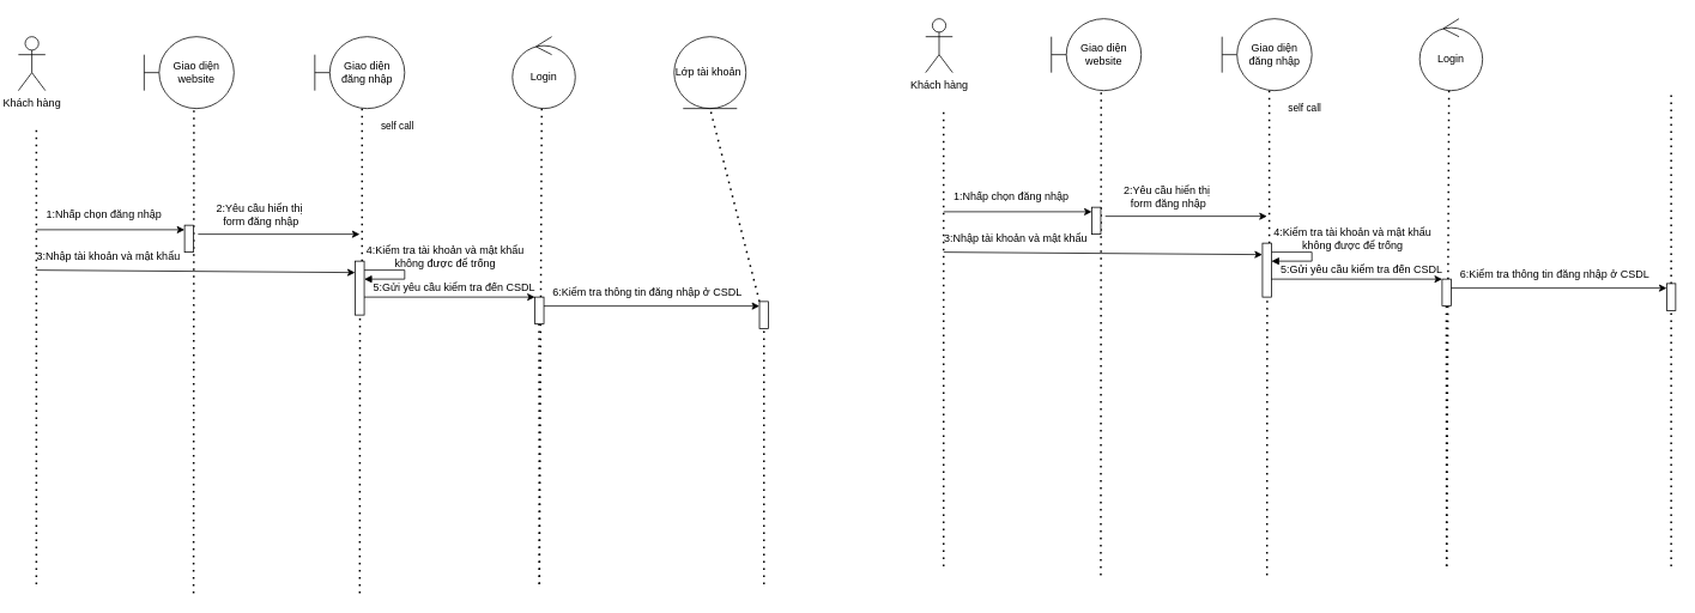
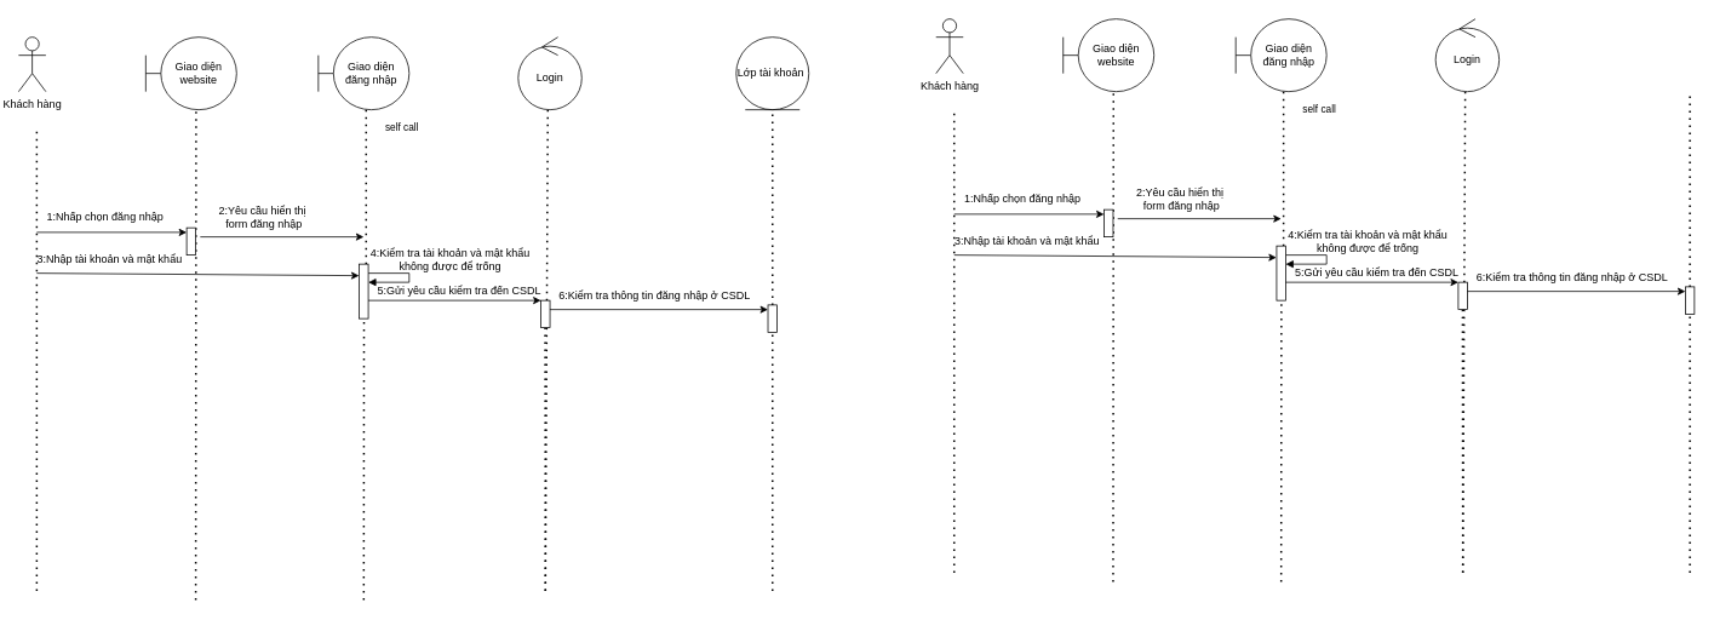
  <mxCell id="0" />
  <mxCell id="1" parent="0" />
  <mxCell id="2" value="Khách hàng" style="shape=umlActor;verticalLabelPosition=bottom;verticalAlign=top;html=1;" parent="1" vertex="1"><mxGeometry x="20" y="40" width="30" height="60" as="geometry" /></mxCell>
  <mxCell id="3" value="Giao diện website" style="shape=umlBoundary;whiteSpace=wrap;html=1;" parent="1" vertex="1"><mxGeometry x="160" y="40" width="100" height="80" as="geometry" /></mxCell>
  <mxCell id="4" value="Giao diện đăng nhập" style="shape=umlBoundary;whiteSpace=wrap;html=1;" parent="1" vertex="1"><mxGeometry x="350" y="40" width="100" height="80" as="geometry" /></mxCell>
  <mxCell id="5" value="Login" style="ellipse;shape=umlControl;whiteSpace=wrap;html=1;" parent="1" vertex="1"><mxGeometry x="570" y="40" width="70" height="80" as="geometry" /></mxCell>
- <mxCell id="6" value="Lớp tài khoản&amp;nbsp;" style="ellipse;shape=umlEntity;whiteSpace=wrap;html=1;" parent="1" vertex="1"><mxGeometry x="750" y="40" width="80" height="80" as="geometry" /></mxCell>
+ <mxCell id="6" value="Lớp tài khoản&amp;nbsp;" style="ellipse;shape=umlEntity;whiteSpace=wrap;html=1;" parent="1" vertex="1"><mxGeometry x="810" y="40" width="80" height="80" as="geometry" /></mxCell>
  <mxCell id="7" value="" style="endArrow=none;dashed=1;html=1;dashPattern=1 3;strokeWidth=2;rounded=0;" parent="1" edge="1"><mxGeometry width="50" height="50" relative="1" as="geometry"><mxPoint x="40" y="650" as="sourcePoint" /><mxPoint x="40" y="140" as="targetPoint" /></mxGeometry></mxCell>
  <mxCell id="8" value="" style="endArrow=none;dashed=1;html=1;dashPattern=1 3;strokeWidth=2;rounded=0;entryX=0.554;entryY=1.005;entryDx=0;entryDy=0;entryPerimeter=0;" parent="1" target="3" edge="1"><mxGeometry width="50" height="50" relative="1" as="geometry"><mxPoint x="215" y="660" as="sourcePoint" /><mxPoint x="199.66" y="150" as="targetPoint" /></mxGeometry></mxCell>
  <mxCell id="9" value="" style="endArrow=none;dashed=1;html=1;dashPattern=1 3;strokeWidth=2;rounded=0;entryX=0.526;entryY=0.993;entryDx=0;entryDy=0;entryPerimeter=0;" parent="1" source="19" target="4" edge="1"><mxGeometry width="50" height="50" relative="1" as="geometry"><mxPoint x="400" y="660" as="sourcePoint" /><mxPoint x="369.5" y="150" as="targetPoint" /></mxGeometry></mxCell>
  <mxCell id="10" value="" style="endArrow=none;dashed=1;html=1;dashPattern=1 3;strokeWidth=2;rounded=0;entryX=0.466;entryY=1.005;entryDx=0;entryDy=0;entryPerimeter=0;" parent="1" target="5" edge="1"><mxGeometry width="50" height="50" relative="1" as="geometry"><mxPoint x="600" y="650" as="sourcePoint" /><mxPoint x="544.5" y="150" as="targetPoint" /></mxGeometry></mxCell>
  <mxCell id="11" value="" style="endArrow=none;dashed=1;html=1;dashPattern=1 3;strokeWidth=2;rounded=0;entryX=0.5;entryY=1;entryDx=0;entryDy=0;" parent="1" source="28" target="6" edge="1"><mxGeometry width="50" height="50" relative="1" as="geometry"><mxPoint x="850" y="650" as="sourcePoint" /><mxPoint x="709.5" y="150" as="targetPoint" /></mxGeometry></mxCell>
  <mxCell id="12" value="" style="endArrow=classic;html=1;rounded=0;entryX=0;entryY=0;entryDx=0;entryDy=5;entryPerimeter=0;" parent="1" target="14" edge="1"><mxGeometry width="50" height="50" relative="1" as="geometry"><mxPoint x="40" y="255" as="sourcePoint" /><mxPoint x="200" y="260" as="targetPoint" /></mxGeometry></mxCell>
  <mxCell id="13" value="1:Nhấp chọn đăng nhập" style="text;html=1;align=center;verticalAlign=middle;resizable=0;points=[];autosize=1;strokeColor=none;fillColor=none;" parent="1" vertex="1"><mxGeometry x="40" y="223" width="150" height="30" as="geometry" /></mxCell>
  <mxCell id="14" value="" style="html=1;points=[[0,0,0,0,5],[0,1,0,0,-5],[1,0,0,0,5],[1,1,0,0,-5]];perimeter=orthogonalPerimeter;outlineConnect=0;targetShapes=umlLifeline;portConstraint=eastwest;newEdgeStyle={&quot;curved&quot;:0,&quot;rounded&quot;:0};" parent="1" vertex="1"><mxGeometry x="205" y="250" width="10" height="30" as="geometry" /></mxCell>
  <mxCell id="15" value="" style="endArrow=classic;html=1;rounded=0;" parent="1" edge="1"><mxGeometry width="50" height="50" relative="1" as="geometry"><mxPoint x="220" y="260" as="sourcePoint" /><mxPoint x="400" y="260" as="targetPoint" /></mxGeometry></mxCell>
  <mxCell id="16" value="2:Yêu cầu hiển thị&amp;nbsp;&lt;br&gt;form đăng nhập" style="text;html=1;align=center;verticalAlign=middle;resizable=0;points=[];autosize=1;strokeColor=none;fillColor=none;" parent="1" vertex="1"><mxGeometry x="230" y="218" width="120" height="40" as="geometry" /></mxCell>
  <mxCell id="17" value="self call" style="html=1;align=left;spacingLeft=2;endArrow=block;rounded=0;edgeStyle=orthogonalEdgeStyle;curved=0;rounded=0;" parent="1" source="19" target="19" edge="1"><mxGeometry x="-0.294" y="100" relative="1" as="geometry"><mxPoint x="420" y="300" as="sourcePoint" /><Array as="points"><mxPoint x="450" y="300" /><mxPoint x="450" y="310" /></Array><mxPoint x="-20" y="-60" as="offset" /></mxGeometry></mxCell>
  <mxCell id="18" value="" style="endArrow=none;dashed=1;html=1;dashPattern=1 3;strokeWidth=2;rounded=0;entryX=0.526;entryY=0.993;entryDx=0;entryDy=0;entryPerimeter=0;" parent="1" target="19" edge="1"><mxGeometry width="50" height="50" relative="1" as="geometry"><mxPoint x="400" y="660" as="sourcePoint" /><mxPoint x="403" y="119" as="targetPoint" /></mxGeometry></mxCell>
  <mxCell id="19" value="" style="html=1;points=[[0,0,0,0,5],[0,1,0,0,-5],[1,0,0,0,5],[1,1,0,0,-5]];perimeter=orthogonalPerimeter;outlineConnect=0;targetShapes=umlLifeline;portConstraint=eastwest;newEdgeStyle={&quot;curved&quot;:0,&quot;rounded&quot;:0};" parent="1" vertex="1"><mxGeometry x="395" y="290" width="10" height="60" as="geometry" /></mxCell>
  <mxCell id="20" value="" style="endArrow=classic;html=1;rounded=0;entryX=-0.001;entryY=0.942;entryDx=0;entryDy=0;entryPerimeter=0;" parent="1" target="22" edge="1"><mxGeometry width="50" height="50" relative="1" as="geometry"><mxPoint x="40" y="300" as="sourcePoint" /><mxPoint x="210" y="300" as="targetPoint" /></mxGeometry></mxCell>
  <mxCell id="21" value="3:Nhập tài khoản và mật khẩu" style="text;html=1;align=center;verticalAlign=middle;resizable=0;points=[];autosize=1;strokeColor=none;fillColor=none;" parent="1" vertex="1"><mxGeometry x="30" y="270" width="180" height="30" as="geometry" /></mxCell>
  <mxCell id="22" value="4:Kiểm tra tài khoản và mật khẩu&lt;br&gt;không được để trống" style="text;html=1;align=center;verticalAlign=middle;resizable=0;points=[];autosize=1;strokeColor=none;fillColor=none;" parent="1" vertex="1"><mxGeometry x="395" y="265" width="200" height="40" as="geometry" /></mxCell>
  <mxCell id="23" value="" style="endArrow=none;dashed=1;html=1;dashPattern=1 3;strokeWidth=2;rounded=0;entryX=0.466;entryY=1.005;entryDx=0;entryDy=0;entryPerimeter=0;" parent="1" target="24" edge="1"><mxGeometry width="50" height="50" relative="1" as="geometry"><mxPoint x="600" y="650" as="sourcePoint" /><mxPoint x="603" y="120" as="targetPoint" /></mxGeometry></mxCell>
  <mxCell id="24" value="" style="html=1;points=[[0,0,0,0,5],[0,1,0,0,-5],[1,0,0,0,5],[1,1,0,0,-5]];perimeter=orthogonalPerimeter;outlineConnect=0;targetShapes=umlLifeline;portConstraint=eastwest;newEdgeStyle={&quot;curved&quot;:0,&quot;rounded&quot;:0};" parent="1" vertex="1"><mxGeometry x="595" y="330" width="10" height="30" as="geometry" /></mxCell>
  <mxCell id="25" value="" style="endArrow=classic;html=1;rounded=0;" parent="1" source="19" target="24" edge="1"><mxGeometry width="50" height="50" relative="1" as="geometry"><mxPoint x="580" y="420" as="sourcePoint" /><mxPoint x="630" y="370" as="targetPoint" /></mxGeometry></mxCell>
  <mxCell id="26" value="5:Gửi yêu cầu kiểm tra đến CSDL" style="text;html=1;align=center;verticalAlign=middle;resizable=0;points=[];autosize=1;strokeColor=none;fillColor=none;" parent="1" vertex="1"><mxGeometry x="405" y="305" width="200" height="30" as="geometry" /></mxCell>
  <mxCell id="27" value="" style="endArrow=none;dashed=1;html=1;dashPattern=1 3;strokeWidth=2;rounded=0;entryX=0.5;entryY=1;entryDx=0;entryDy=0;" parent="1" target="28" edge="1"><mxGeometry width="50" height="50" relative="1" as="geometry"><mxPoint x="850" y="650" as="sourcePoint" /><mxPoint x="850" y="120" as="targetPoint" /></mxGeometry></mxCell>
  <mxCell id="28" value="" style="html=1;points=[[0,0,0,0,5],[0,1,0,0,-5],[1,0,0,0,5],[1,1,0,0,-5]];perimeter=orthogonalPerimeter;outlineConnect=0;targetShapes=umlLifeline;portConstraint=eastwest;newEdgeStyle={&quot;curved&quot;:0,&quot;rounded&quot;:0};" parent="1" vertex="1"><mxGeometry x="845" y="335" width="10" height="30" as="geometry" /></mxCell>
  <mxCell id="29" value="" style="endArrow=classic;html=1;rounded=0;entryX=0;entryY=0;entryDx=0;entryDy=5;entryPerimeter=0;" parent="1" source="24" target="28" edge="1"><mxGeometry width="50" height="50" relative="1" as="geometry"><mxPoint x="640" y="360" as="sourcePoint" /><mxPoint x="690" y="310" as="targetPoint" /></mxGeometry></mxCell>
  <mxCell id="30" value="6:Kiểm tra thông tin đăng nhập ở CSDL" style="text;html=1;align=center;verticalAlign=middle;resizable=0;points=[];autosize=1;strokeColor=none;fillColor=none;" parent="1" vertex="1"><mxGeometry x="605" y="310" width="230" height="30" as="geometry" /></mxCell>
  <mxCell id="31" value="Khách hàng" style="shape=umlActor;verticalLabelPosition=bottom;verticalAlign=top;html=1;" vertex="1" parent="1"><mxGeometry x="1030" y="20" width="30" height="60" as="geometry" /></mxCell>
  <mxCell id="32" value="Giao diện website" style="shape=umlBoundary;whiteSpace=wrap;html=1;" vertex="1" parent="1"><mxGeometry x="1170" y="20" width="100" height="80" as="geometry" /></mxCell>
  <mxCell id="33" value="Giao diện đăng nhập" style="shape=umlBoundary;whiteSpace=wrap;html=1;" vertex="1" parent="1"><mxGeometry x="1360" y="20" width="100" height="80" as="geometry" /></mxCell>
  <mxCell id="34" value="Login" style="ellipse;shape=umlControl;whiteSpace=wrap;html=1;" vertex="1" parent="1"><mxGeometry x="1580" y="20" width="70" height="80" as="geometry" /></mxCell>
  <mxCell id="35" value="" style="endArrow=none;dashed=1;html=1;dashPattern=1 3;strokeWidth=2;rounded=0;" edge="1" parent="1"><mxGeometry width="50" height="50" relative="1" as="geometry"><mxPoint x="1050" y="630" as="sourcePoint" /><mxPoint x="1050" y="120" as="targetPoint" /></mxGeometry></mxCell>
  <mxCell id="36" value="" style="endArrow=none;dashed=1;html=1;dashPattern=1 3;strokeWidth=2;rounded=0;entryX=0.554;entryY=1.005;entryDx=0;entryDy=0;entryPerimeter=0;" edge="1" parent="1" target="32"><mxGeometry width="50" height="50" relative="1" as="geometry"><mxPoint x="1225" y="640" as="sourcePoint" /><mxPoint x="1209.66" y="130" as="targetPoint" /></mxGeometry></mxCell>
  <mxCell id="37" value="" style="endArrow=none;dashed=1;html=1;dashPattern=1 3;strokeWidth=2;rounded=0;entryX=0.526;entryY=0.993;entryDx=0;entryDy=0;entryPerimeter=0;" edge="1" parent="1" source="47" target="33"><mxGeometry width="50" height="50" relative="1" as="geometry"><mxPoint x="1410" y="640" as="sourcePoint" /><mxPoint x="1379.5" y="130" as="targetPoint" /></mxGeometry></mxCell>
  <mxCell id="38" value="" style="endArrow=none;dashed=1;html=1;dashPattern=1 3;strokeWidth=2;rounded=0;entryX=0.466;entryY=1.005;entryDx=0;entryDy=0;entryPerimeter=0;" edge="1" parent="1" target="34"><mxGeometry width="50" height="50" relative="1" as="geometry"><mxPoint x="1610" y="630" as="sourcePoint" /><mxPoint x="1554.5" y="130" as="targetPoint" /></mxGeometry></mxCell>
  <mxCell id="39" value="" style="endArrow=none;dashed=1;html=1;dashPattern=1 3;strokeWidth=2;rounded=0;entryX=0.5;entryY=1;entryDx=0;entryDy=0;" edge="1" parent="1" source="56"><mxGeometry width="50" height="50" relative="1" as="geometry"><mxPoint x="1860" y="630" as="sourcePoint" /><mxPoint x="1860" y="100" as="targetPoint" /></mxGeometry></mxCell>
  <mxCell id="40" value="" style="endArrow=classic;html=1;rounded=0;entryX=0;entryY=0;entryDx=0;entryDy=5;entryPerimeter=0;" edge="1" parent="1" target="42"><mxGeometry width="50" height="50" relative="1" as="geometry"><mxPoint x="1050" y="235" as="sourcePoint" /><mxPoint x="1210" y="240" as="targetPoint" /></mxGeometry></mxCell>
  <mxCell id="41" value="1:Nhấp chọn đăng nhập" style="text;html=1;align=center;verticalAlign=middle;resizable=0;points=[];autosize=1;strokeColor=none;fillColor=none;" vertex="1" parent="1"><mxGeometry x="1050" y="203" width="150" height="30" as="geometry" /></mxCell>
  <mxCell id="42" value="" style="html=1;points=[[0,0,0,0,5],[0,1,0,0,-5],[1,0,0,0,5],[1,1,0,0,-5]];perimeter=orthogonalPerimeter;outlineConnect=0;targetShapes=umlLifeline;portConstraint=eastwest;newEdgeStyle={&quot;curved&quot;:0,&quot;rounded&quot;:0};" vertex="1" parent="1"><mxGeometry x="1215" y="230" width="10" height="30" as="geometry" /></mxCell>
  <mxCell id="43" value="" style="endArrow=classic;html=1;rounded=0;" edge="1" parent="1"><mxGeometry width="50" height="50" relative="1" as="geometry"><mxPoint x="1230" y="240" as="sourcePoint" /><mxPoint x="1410" y="240" as="targetPoint" /></mxGeometry></mxCell>
  <mxCell id="44" value="2:Yêu cầu hiển thị&amp;nbsp;&lt;br&gt;form đăng nhập" style="text;html=1;align=center;verticalAlign=middle;resizable=0;points=[];autosize=1;strokeColor=none;fillColor=none;" vertex="1" parent="1"><mxGeometry x="1240" y="198" width="120" height="40" as="geometry" /></mxCell>
  <mxCell id="45" value="self call" style="html=1;align=left;spacingLeft=2;endArrow=block;rounded=0;edgeStyle=orthogonalEdgeStyle;curved=0;rounded=0;" edge="1" parent="1" source="47" target="47"><mxGeometry x="-0.294" y="100" relative="1" as="geometry"><mxPoint x="1430" y="280" as="sourcePoint" /><Array as="points"><mxPoint x="1460" y="280" /><mxPoint x="1460" y="290" /></Array><mxPoint x="-20" y="-60" as="offset" /></mxGeometry></mxCell>
  <mxCell id="46" value="" style="endArrow=none;dashed=1;html=1;dashPattern=1 3;strokeWidth=2;rounded=0;entryX=0.526;entryY=0.993;entryDx=0;entryDy=0;entryPerimeter=0;" edge="1" parent="1" target="47"><mxGeometry width="50" height="50" relative="1" as="geometry"><mxPoint x="1410" y="640" as="sourcePoint" /><mxPoint x="1413" y="99" as="targetPoint" /></mxGeometry></mxCell>
  <mxCell id="47" value="" style="html=1;points=[[0,0,0,0,5],[0,1,0,0,-5],[1,0,0,0,5],[1,1,0,0,-5]];perimeter=orthogonalPerimeter;outlineConnect=0;targetShapes=umlLifeline;portConstraint=eastwest;newEdgeStyle={&quot;curved&quot;:0,&quot;rounded&quot;:0};" vertex="1" parent="1"><mxGeometry x="1405" y="270" width="10" height="60" as="geometry" /></mxCell>
  <mxCell id="48" value="" style="endArrow=classic;html=1;rounded=0;entryX=-0.001;entryY=0.942;entryDx=0;entryDy=0;entryPerimeter=0;" edge="1" parent="1" target="50"><mxGeometry width="50" height="50" relative="1" as="geometry"><mxPoint x="1050" y="280" as="sourcePoint" /><mxPoint x="1220" y="280" as="targetPoint" /></mxGeometry></mxCell>
  <mxCell id="49" value="3:Nhập tài khoản và mật khẩu" style="text;html=1;align=center;verticalAlign=middle;resizable=0;points=[];autosize=1;strokeColor=none;fillColor=none;" vertex="1" parent="1"><mxGeometry x="1040" y="250" width="180" height="30" as="geometry" /></mxCell>
  <mxCell id="50" value="4:Kiểm tra tài khoản và mật khẩu&lt;br&gt;không được để trống" style="text;html=1;align=center;verticalAlign=middle;resizable=0;points=[];autosize=1;strokeColor=none;fillColor=none;" vertex="1" parent="1"><mxGeometry x="1405" y="245" width="200" height="40" as="geometry" /></mxCell>
  <mxCell id="51" value="" style="endArrow=none;dashed=1;html=1;dashPattern=1 3;strokeWidth=2;rounded=0;entryX=0.466;entryY=1.005;entryDx=0;entryDy=0;entryPerimeter=0;" edge="1" parent="1" target="52"><mxGeometry width="50" height="50" relative="1" as="geometry"><mxPoint x="1610" y="630" as="sourcePoint" /><mxPoint x="1613" y="100" as="targetPoint" /></mxGeometry></mxCell>
  <mxCell id="52" value="" style="html=1;points=[[0,0,0,0,5],[0,1,0,0,-5],[1,0,0,0,5],[1,1,0,0,-5]];perimeter=orthogonalPerimeter;outlineConnect=0;targetShapes=umlLifeline;portConstraint=eastwest;newEdgeStyle={&quot;curved&quot;:0,&quot;rounded&quot;:0};" vertex="1" parent="1"><mxGeometry x="1605" y="310" width="10" height="30" as="geometry" /></mxCell>
  <mxCell id="53" value="" style="endArrow=classic;html=1;rounded=0;" edge="1" parent="1" source="47" target="52"><mxGeometry width="50" height="50" relative="1" as="geometry"><mxPoint x="1590" y="400" as="sourcePoint" /><mxPoint x="1640" y="350" as="targetPoint" /></mxGeometry></mxCell>
  <mxCell id="54" value="5:Gửi yêu cầu kiểm tra đến CSDL" style="text;html=1;align=center;verticalAlign=middle;resizable=0;points=[];autosize=1;strokeColor=none;fillColor=none;" vertex="1" parent="1"><mxGeometry x="1415" y="285" width="200" height="30" as="geometry" /></mxCell>
  <mxCell id="55" value="" style="endArrow=none;dashed=1;html=1;dashPattern=1 3;strokeWidth=2;rounded=0;entryX=0.5;entryY=1;entryDx=0;entryDy=0;" edge="1" parent="1" target="56"><mxGeometry width="50" height="50" relative="1" as="geometry"><mxPoint x="1860" y="630" as="sourcePoint" /><mxPoint x="1860" y="100" as="targetPoint" /></mxGeometry></mxCell>
  <mxCell id="56" value="" style="html=1;points=[[0,0,0,0,5],[0,1,0,0,-5],[1,0,0,0,5],[1,1,0,0,-5]];perimeter=orthogonalPerimeter;outlineConnect=0;targetShapes=umlLifeline;portConstraint=eastwest;newEdgeStyle={&quot;curved&quot;:0,&quot;rounded&quot;:0};" vertex="1" parent="1"><mxGeometry x="1855" y="315" width="10" height="30" as="geometry" /></mxCell>
  <mxCell id="57" value="" style="endArrow=classic;html=1;rounded=0;entryX=0;entryY=0;entryDx=0;entryDy=5;entryPerimeter=0;" edge="1" parent="1" source="52" target="56"><mxGeometry width="50" height="50" relative="1" as="geometry"><mxPoint x="1650" y="340" as="sourcePoint" /><mxPoint x="1700" y="290" as="targetPoint" /></mxGeometry></mxCell>
  <mxCell id="58" value="6:Kiểm tra thông tin đăng nhập ở CSDL" style="text;html=1;align=center;verticalAlign=middle;resizable=0;points=[];autosize=1;strokeColor=none;fillColor=none;" vertex="1" parent="1"><mxGeometry x="1615" y="290" width="230" height="30" as="geometry" /></mxCell>
